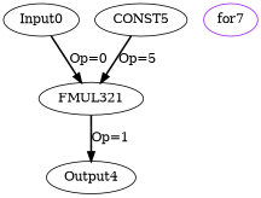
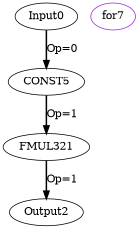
  digraph {
    node [color=black]
    edge [color=black operand=0 style=bold]
    Input0 [offset="0,0" opcode=Input pattern="4,25" ref_name=kernel_gemm_0_0]
    FMUL321 [opcode=FMUL32]
-   Output2 [offset="0,0" opcode=Output pattern="4,25" ref_name=kernel_gemm_0_1 label=Output4]
+   Output2 [offset="0,0" opcode=Output pattern="4,25" ref_name=kernel_gemm_0_1]
    n4 [color=purple label=for7 opcode=for]
    CONST5 [opcode=CONST value="0x3F99999A"]
-   Input0 -> FMUL321 [label="Op=0"]
+   Input0 -> CONST5 [label="Op=0"]
    FMUL321 -> Output2 [label="Op=1"]
-   CONST5 -> FMUL321 [label="Op=5" operand=1]
+   CONST5 -> FMUL321 [label="Op=1" operand=1]
  }
